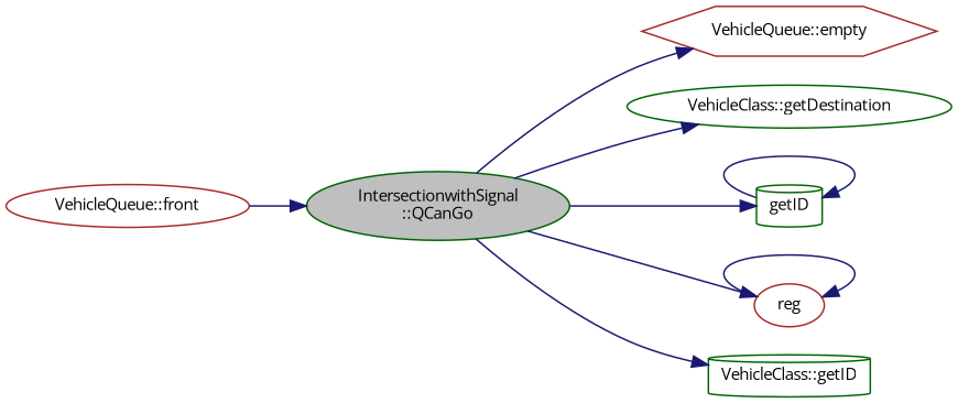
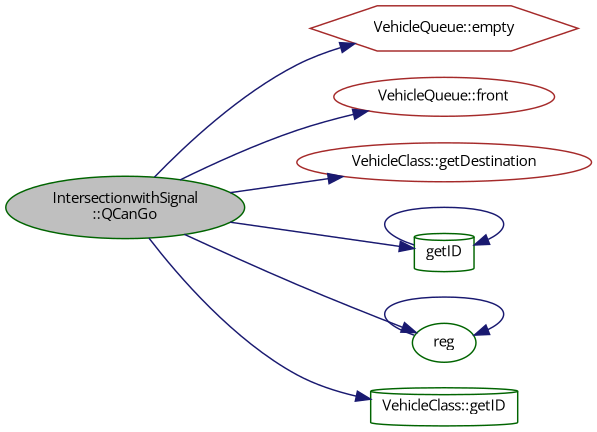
  digraph {
    fontname="Open Sans"
    rankdir=LR
    node [color=darkgreen fillcolor=white fontname="Open Sans" fontsize=10 shape=ellipse style=filled]
    edge [color=midnightblue fontname="Open Sans" fontsize=10 labelfontname=Helvetica labelfontsize=10 style=solid]
    n1 [fillcolor=grey75 fontcolor=black height=0.2 label="IntersectionwithSignal\l::QCanGo" width=0.4]
    n2 [color=brown height=0.2 label="VehicleQueue::empty" shape=hexagon width=0.4]
    n3 [color=brown height=0.2 label="VehicleQueue::front" width=0.4]
-   n4 [height=0.2 label="VehicleClass::getDestination" width=0.4]
+   n4 [color=brown height=0.2 label="VehicleClass::getDestination" width=0.4]
    n5 [height=0.2 label=getID shape=cylinder width=0.4]
-   n6 [color=brown height=0.2 label=reg width=0.4]
+   n6 [height=0.2 label=reg width=0.4]
    n7 [height=0.2 label="VehicleClass::getID" shape=cylinder width=0.4]
    n1 -> n2
-   n3 -> n1
+   n1 -> n3
    n1 -> n4
    n1 -> n5
    n1 -> n6
    n1 -> n7
    n5 -> n5
    n6 -> n6
  }
